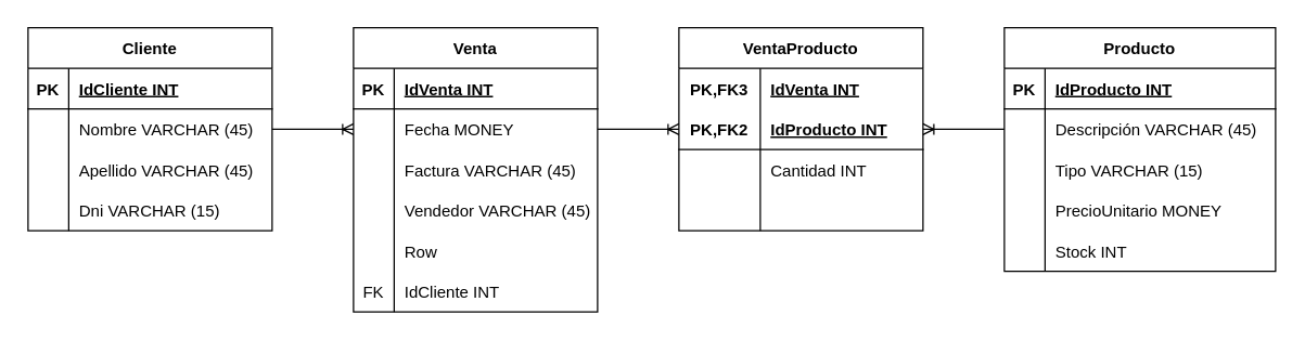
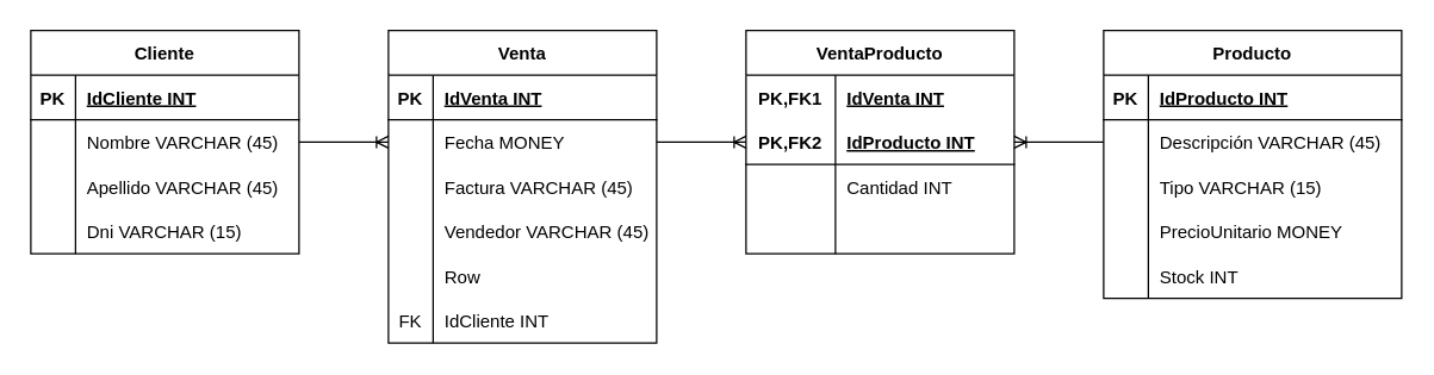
  <mxCell id="0" />
  <mxCell id="1" parent="0" />
  <mxCell id="2" value="Cliente" style="shape=table;startSize=30;container=1;collapsible=1;childLayout=tableLayout;fixedRows=1;rowLines=0;fontStyle=1;align=center;resizeLast=1;" vertex="1" parent="1"><mxGeometry x="20" y="20" width="180" height="150" as="geometry" /></mxCell>
  <mxCell id="3" value="" style="shape=tableRow;horizontal=0;startSize=0;swimlaneHead=0;swimlaneBody=0;fillColor=none;collapsible=0;dropTarget=0;points=[[0,0.5],[1,0.5]];portConstraint=eastwest;top=0;left=0;right=0;bottom=1;" vertex="1" parent="2"><mxGeometry y="30" width="180" height="30" as="geometry" /></mxCell>
  <mxCell id="4" value="PK" style="shape=partialRectangle;connectable=0;fillColor=none;top=0;left=0;bottom=0;right=0;fontStyle=1;overflow=hidden;" vertex="1" parent="3"><mxGeometry width="30" height="30" as="geometry"><mxRectangle width="30" height="30" as="alternateBounds" /></mxGeometry></mxCell>
  <mxCell id="5" value="IdCliente INT" style="shape=partialRectangle;connectable=0;fillColor=none;top=0;left=0;bottom=0;right=0;align=left;spacingLeft=6;fontStyle=5;overflow=hidden;" vertex="1" parent="3"><mxGeometry x="30" width="150" height="30" as="geometry"><mxRectangle width="150" height="30" as="alternateBounds" /></mxGeometry></mxCell>
  <mxCell id="6" value="" style="shape=tableRow;horizontal=0;startSize=0;swimlaneHead=0;swimlaneBody=0;fillColor=none;collapsible=0;dropTarget=0;points=[[0,0.5],[1,0.5]];portConstraint=eastwest;top=0;left=0;right=0;bottom=0;" vertex="1" parent="2"><mxGeometry y="60" width="180" height="30" as="geometry" /></mxCell>
  <mxCell id="7" value="" style="shape=partialRectangle;connectable=0;fillColor=none;top=0;left=0;bottom=0;right=0;editable=1;overflow=hidden;" vertex="1" parent="6"><mxGeometry width="30" height="30" as="geometry"><mxRectangle width="30" height="30" as="alternateBounds" /></mxGeometry></mxCell>
  <mxCell id="8" value="Nombre VARCHAR (45)" style="shape=partialRectangle;connectable=0;fillColor=none;top=0;left=0;bottom=0;right=0;align=left;spacingLeft=6;overflow=hidden;" vertex="1" parent="6"><mxGeometry x="30" width="150" height="30" as="geometry"><mxRectangle width="150" height="30" as="alternateBounds" /></mxGeometry></mxCell>
  <mxCell id="9" value="" style="shape=tableRow;horizontal=0;startSize=0;swimlaneHead=0;swimlaneBody=0;fillColor=none;collapsible=0;dropTarget=0;points=[[0,0.5],[1,0.5]];portConstraint=eastwest;top=0;left=0;right=0;bottom=0;" vertex="1" parent="2"><mxGeometry y="90" width="180" height="30" as="geometry" /></mxCell>
  <mxCell id="10" value="" style="shape=partialRectangle;connectable=0;fillColor=none;top=0;left=0;bottom=0;right=0;editable=1;overflow=hidden;" vertex="1" parent="9"><mxGeometry width="30" height="30" as="geometry"><mxRectangle width="30" height="30" as="alternateBounds" /></mxGeometry></mxCell>
  <mxCell id="11" value="Apellido VARCHAR (45)" style="shape=partialRectangle;connectable=0;fillColor=none;top=0;left=0;bottom=0;right=0;align=left;spacingLeft=6;overflow=hidden;" vertex="1" parent="9"><mxGeometry x="30" width="150" height="30" as="geometry"><mxRectangle width="150" height="30" as="alternateBounds" /></mxGeometry></mxCell>
  <mxCell id="12" value="" style="shape=tableRow;horizontal=0;startSize=0;swimlaneHead=0;swimlaneBody=0;fillColor=none;collapsible=0;dropTarget=0;points=[[0,0.5],[1,0.5]];portConstraint=eastwest;top=0;left=0;right=0;bottom=0;" vertex="1" parent="2"><mxGeometry y="120" width="180" height="30" as="geometry" /></mxCell>
  <mxCell id="13" value="" style="shape=partialRectangle;connectable=0;fillColor=none;top=0;left=0;bottom=0;right=0;editable=1;overflow=hidden;" vertex="1" parent="12"><mxGeometry width="30" height="30" as="geometry"><mxRectangle width="30" height="30" as="alternateBounds" /></mxGeometry></mxCell>
  <mxCell id="14" value="Dni VARCHAR (15)" style="shape=partialRectangle;connectable=0;fillColor=none;top=0;left=0;bottom=0;right=0;align=left;spacingLeft=6;overflow=hidden;" vertex="1" parent="12"><mxGeometry x="30" width="150" height="30" as="geometry"><mxRectangle width="150" height="30" as="alternateBounds" /></mxGeometry></mxCell>
  <mxCell id="15" value="Venta" style="shape=table;startSize=30;container=1;collapsible=1;childLayout=tableLayout;fixedRows=1;rowLines=0;fontStyle=1;align=center;resizeLast=1;" vertex="1" parent="1"><mxGeometry x="260" y="20" width="180" height="210" as="geometry" /></mxCell>
  <mxCell id="16" value="" style="shape=tableRow;horizontal=0;startSize=0;swimlaneHead=0;swimlaneBody=0;fillColor=none;collapsible=0;dropTarget=0;points=[[0,0.5],[1,0.5]];portConstraint=eastwest;top=0;left=0;right=0;bottom=1;" vertex="1" parent="15"><mxGeometry y="30" width="180" height="30" as="geometry" /></mxCell>
  <mxCell id="17" value="PK" style="shape=partialRectangle;connectable=0;fillColor=none;top=0;left=0;bottom=0;right=0;fontStyle=1;overflow=hidden;" vertex="1" parent="16"><mxGeometry width="30" height="30" as="geometry"><mxRectangle width="30" height="30" as="alternateBounds" /></mxGeometry></mxCell>
  <mxCell id="18" value="IdVenta INT" style="shape=partialRectangle;connectable=0;fillColor=none;top=0;left=0;bottom=0;right=0;align=left;spacingLeft=6;fontStyle=5;overflow=hidden;" vertex="1" parent="16"><mxGeometry x="30" width="150" height="30" as="geometry"><mxRectangle width="150" height="30" as="alternateBounds" /></mxGeometry></mxCell>
  <mxCell id="19" value="" style="shape=tableRow;horizontal=0;startSize=0;swimlaneHead=0;swimlaneBody=0;fillColor=none;collapsible=0;dropTarget=0;points=[[0,0.5],[1,0.5]];portConstraint=eastwest;top=0;left=0;right=0;bottom=0;" vertex="1" parent="15"><mxGeometry y="60" width="180" height="30" as="geometry" /></mxCell>
  <mxCell id="20" value="" style="shape=partialRectangle;connectable=0;fillColor=none;top=0;left=0;bottom=0;right=0;editable=1;overflow=hidden;" vertex="1" parent="19"><mxGeometry width="30" height="30" as="geometry"><mxRectangle width="30" height="30" as="alternateBounds" /></mxGeometry></mxCell>
  <mxCell id="21" value="Fecha MONEY" style="shape=partialRectangle;connectable=0;fillColor=none;top=0;left=0;bottom=0;right=0;align=left;spacingLeft=6;overflow=hidden;" vertex="1" parent="19"><mxGeometry x="30" width="150" height="30" as="geometry"><mxRectangle width="150" height="30" as="alternateBounds" /></mxGeometry></mxCell>
  <mxCell id="22" value="" style="shape=tableRow;horizontal=0;startSize=0;swimlaneHead=0;swimlaneBody=0;fillColor=none;collapsible=0;dropTarget=0;points=[[0,0.5],[1,0.5]];portConstraint=eastwest;top=0;left=0;right=0;bottom=0;" vertex="1" parent="15"><mxGeometry y="90" width="180" height="30" as="geometry" /></mxCell>
  <mxCell id="23" value="" style="shape=partialRectangle;connectable=0;fillColor=none;top=0;left=0;bottom=0;right=0;editable=1;overflow=hidden;" vertex="1" parent="22"><mxGeometry width="30" height="30" as="geometry"><mxRectangle width="30" height="30" as="alternateBounds" /></mxGeometry></mxCell>
  <mxCell id="24" value="Factura VARCHAR (45)" style="shape=partialRectangle;connectable=0;fillColor=none;top=0;left=0;bottom=0;right=0;align=left;spacingLeft=6;overflow=hidden;" vertex="1" parent="22"><mxGeometry x="30" width="150" height="30" as="geometry"><mxRectangle width="150" height="30" as="alternateBounds" /></mxGeometry></mxCell>
  <mxCell id="25" value="" style="shape=tableRow;horizontal=0;startSize=0;swimlaneHead=0;swimlaneBody=0;fillColor=none;collapsible=0;dropTarget=0;points=[[0,0.5],[1,0.5]];portConstraint=eastwest;top=0;left=0;right=0;bottom=0;" vertex="1" parent="15"><mxGeometry y="120" width="180" height="30" as="geometry" /></mxCell>
  <mxCell id="26" value="" style="shape=partialRectangle;connectable=0;fillColor=none;top=0;left=0;bottom=0;right=0;editable=1;overflow=hidden;" vertex="1" parent="25"><mxGeometry width="30" height="30" as="geometry"><mxRectangle width="30" height="30" as="alternateBounds" /></mxGeometry></mxCell>
  <mxCell id="27" value="Vendedor VARCHAR (45)" style="shape=partialRectangle;connectable=0;fillColor=none;top=0;left=0;bottom=0;right=0;align=left;spacingLeft=6;overflow=hidden;" vertex="1" parent="25"><mxGeometry x="30" width="150" height="30" as="geometry"><mxRectangle width="150" height="30" as="alternateBounds" /></mxGeometry></mxCell>
  <mxCell id="28" value="" style="shape=tableRow;horizontal=0;startSize=0;swimlaneHead=0;swimlaneBody=0;fillColor=none;collapsible=0;dropTarget=0;points=[[0,0.5],[1,0.5]];portConstraint=eastwest;top=0;left=0;right=0;bottom=0;" vertex="1" parent="15"><mxGeometry y="150" width="180" height="30" as="geometry" /></mxCell>
  <mxCell id="29" value="" style="shape=partialRectangle;connectable=0;fillColor=none;top=0;left=0;bottom=0;right=0;editable=1;overflow=hidden;" vertex="1" parent="28"><mxGeometry width="30" height="30" as="geometry"><mxRectangle width="30" height="30" as="alternateBounds" /></mxGeometry></mxCell>
  <mxCell id="30" value="Row" style="shape=partialRectangle;connectable=0;fillColor=none;top=0;left=0;bottom=0;right=0;align=left;spacingLeft=6;overflow=hidden;" vertex="1" parent="28"><mxGeometry x="30" width="150" height="30" as="geometry"><mxRectangle width="150" height="30" as="alternateBounds" /></mxGeometry></mxCell>
  <mxCell id="31" value="" style="shape=tableRow;horizontal=0;startSize=0;swimlaneHead=0;swimlaneBody=0;fillColor=none;collapsible=0;dropTarget=0;points=[[0,0.5],[1,0.5]];portConstraint=eastwest;top=0;left=0;right=0;bottom=0;" vertex="1" parent="15"><mxGeometry y="180" width="180" height="30" as="geometry" /></mxCell>
  <mxCell id="32" value="FK" style="shape=partialRectangle;connectable=0;fillColor=none;top=0;left=0;bottom=0;right=0;fontStyle=0;overflow=hidden;" vertex="1" parent="31"><mxGeometry width="30" height="30" as="geometry"><mxRectangle width="30" height="30" as="alternateBounds" /></mxGeometry></mxCell>
  <mxCell id="33" value="IdCliente INT" style="shape=partialRectangle;connectable=0;fillColor=none;top=0;left=0;bottom=0;right=0;align=left;spacingLeft=6;fontStyle=0;overflow=hidden;" vertex="1" parent="31"><mxGeometry x="30" width="150" height="30" as="geometry"><mxRectangle width="150" height="30" as="alternateBounds" /></mxGeometry></mxCell>
  <mxCell id="34" value="Producto" style="shape=table;startSize=30;container=1;collapsible=1;childLayout=tableLayout;fixedRows=1;rowLines=0;fontStyle=1;align=center;resizeLast=1;" vertex="1" parent="1"><mxGeometry x="740" y="20" width="200" height="180" as="geometry" /></mxCell>
  <mxCell id="35" value="" style="shape=tableRow;horizontal=0;startSize=0;swimlaneHead=0;swimlaneBody=0;fillColor=none;collapsible=0;dropTarget=0;points=[[0,0.5],[1,0.5]];portConstraint=eastwest;top=0;left=0;right=0;bottom=1;" vertex="1" parent="34"><mxGeometry y="30" width="200" height="30" as="geometry" /></mxCell>
  <mxCell id="36" value="PK" style="shape=partialRectangle;connectable=0;fillColor=none;top=0;left=0;bottom=0;right=0;fontStyle=1;overflow=hidden;" vertex="1" parent="35"><mxGeometry width="30" height="30" as="geometry"><mxRectangle width="30" height="30" as="alternateBounds" /></mxGeometry></mxCell>
  <mxCell id="37" value="IdProducto INT" style="shape=partialRectangle;connectable=0;fillColor=none;top=0;left=0;bottom=0;right=0;align=left;spacingLeft=6;fontStyle=5;overflow=hidden;" vertex="1" parent="35"><mxGeometry x="30" width="170" height="30" as="geometry"><mxRectangle width="170" height="30" as="alternateBounds" /></mxGeometry></mxCell>
  <mxCell id="38" value="" style="shape=tableRow;horizontal=0;startSize=0;swimlaneHead=0;swimlaneBody=0;fillColor=none;collapsible=0;dropTarget=0;points=[[0,0.5],[1,0.5]];portConstraint=eastwest;top=0;left=0;right=0;bottom=0;" vertex="1" parent="34"><mxGeometry y="60" width="200" height="30" as="geometry" /></mxCell>
  <mxCell id="39" value="" style="shape=partialRectangle;connectable=0;fillColor=none;top=0;left=0;bottom=0;right=0;editable=1;overflow=hidden;" vertex="1" parent="38"><mxGeometry width="30" height="30" as="geometry"><mxRectangle width="30" height="30" as="alternateBounds" /></mxGeometry></mxCell>
  <mxCell id="40" value="Descripción VARCHAR (45)" style="shape=partialRectangle;connectable=0;fillColor=none;top=0;left=0;bottom=0;right=0;align=left;spacingLeft=6;overflow=hidden;" vertex="1" parent="38"><mxGeometry x="30" width="170" height="30" as="geometry"><mxRectangle width="170" height="30" as="alternateBounds" /></mxGeometry></mxCell>
  <mxCell id="41" value="" style="shape=tableRow;horizontal=0;startSize=0;swimlaneHead=0;swimlaneBody=0;fillColor=none;collapsible=0;dropTarget=0;points=[[0,0.5],[1,0.5]];portConstraint=eastwest;top=0;left=0;right=0;bottom=0;" vertex="1" parent="34"><mxGeometry y="90" width="200" height="30" as="geometry" /></mxCell>
  <mxCell id="42" value="" style="shape=partialRectangle;connectable=0;fillColor=none;top=0;left=0;bottom=0;right=0;editable=1;overflow=hidden;" vertex="1" parent="41"><mxGeometry width="30" height="30" as="geometry"><mxRectangle width="30" height="30" as="alternateBounds" /></mxGeometry></mxCell>
  <mxCell id="43" value="Tipo VARCHAR (15)" style="shape=partialRectangle;connectable=0;fillColor=none;top=0;left=0;bottom=0;right=0;align=left;spacingLeft=6;overflow=hidden;" vertex="1" parent="41"><mxGeometry x="30" width="170" height="30" as="geometry"><mxRectangle width="170" height="30" as="alternateBounds" /></mxGeometry></mxCell>
  <mxCell id="44" value="" style="shape=tableRow;horizontal=0;startSize=0;swimlaneHead=0;swimlaneBody=0;fillColor=none;collapsible=0;dropTarget=0;points=[[0,0.5],[1,0.5]];portConstraint=eastwest;top=0;left=0;right=0;bottom=0;" vertex="1" parent="34"><mxGeometry y="120" width="200" height="30" as="geometry" /></mxCell>
  <mxCell id="45" value="" style="shape=partialRectangle;connectable=0;fillColor=none;top=0;left=0;bottom=0;right=0;editable=1;overflow=hidden;" vertex="1" parent="44"><mxGeometry width="30" height="30" as="geometry"><mxRectangle width="30" height="30" as="alternateBounds" /></mxGeometry></mxCell>
  <mxCell id="46" value="PrecioUnitario MONEY" style="shape=partialRectangle;connectable=0;fillColor=none;top=0;left=0;bottom=0;right=0;align=left;spacingLeft=6;overflow=hidden;" vertex="1" parent="44"><mxGeometry x="30" width="170" height="30" as="geometry"><mxRectangle width="170" height="30" as="alternateBounds" /></mxGeometry></mxCell>
  <mxCell id="47" value="" style="shape=tableRow;horizontal=0;startSize=0;swimlaneHead=0;swimlaneBody=0;fillColor=none;collapsible=0;dropTarget=0;points=[[0,0.5],[1,0.5]];portConstraint=eastwest;top=0;left=0;right=0;bottom=0;" vertex="1" parent="34"><mxGeometry y="150" width="200" height="30" as="geometry" /></mxCell>
  <mxCell id="48" value="" style="shape=partialRectangle;connectable=0;fillColor=none;top=0;left=0;bottom=0;right=0;editable=1;overflow=hidden;" vertex="1" parent="47"><mxGeometry width="30" height="30" as="geometry"><mxRectangle width="30" height="30" as="alternateBounds" /></mxGeometry></mxCell>
  <mxCell id="49" value="Stock INT" style="shape=partialRectangle;connectable=0;fillColor=none;top=0;left=0;bottom=0;right=0;align=left;spacingLeft=6;overflow=hidden;" vertex="1" parent="47"><mxGeometry x="30" width="170" height="30" as="geometry"><mxRectangle width="170" height="30" as="alternateBounds" /></mxGeometry></mxCell>
  <mxCell id="50" value="VentaProducto" style="shape=table;startSize=30;container=1;collapsible=1;childLayout=tableLayout;fixedRows=1;rowLines=0;fontStyle=1;align=center;resizeLast=1;" vertex="1" parent="1"><mxGeometry x="500" y="20" width="180" height="150" as="geometry" /></mxCell>
  <mxCell id="51" value="" style="shape=tableRow;horizontal=0;startSize=0;swimlaneHead=0;swimlaneBody=0;fillColor=none;collapsible=0;dropTarget=0;points=[[0,0.5],[1,0.5]];portConstraint=eastwest;top=0;left=0;right=0;bottom=0;" vertex="1" parent="50"><mxGeometry y="30" width="180" height="30" as="geometry" /></mxCell>
- <mxCell id="52" value="PK,FK3" style="shape=partialRectangle;connectable=0;fillColor=none;top=0;left=0;bottom=0;right=0;fontStyle=1;overflow=hidden;" vertex="1" parent="51"><mxGeometry width="60" height="30" as="geometry"><mxRectangle width="60" height="30" as="alternateBounds" /></mxGeometry></mxCell>
+ <mxCell id="52" value="PK,FK1" style="shape=partialRectangle;connectable=0;fillColor=none;top=0;left=0;bottom=0;right=0;fontStyle=1;overflow=hidden;" vertex="1" parent="51"><mxGeometry width="60" height="30" as="geometry"><mxRectangle width="60" height="30" as="alternateBounds" /></mxGeometry></mxCell>
  <mxCell id="53" value="IdVenta INT" style="shape=partialRectangle;connectable=0;fillColor=none;top=0;left=0;bottom=0;right=0;align=left;spacingLeft=6;fontStyle=5;overflow=hidden;" vertex="1" parent="51"><mxGeometry x="60" width="120" height="30" as="geometry"><mxRectangle width="120" height="30" as="alternateBounds" /></mxGeometry></mxCell>
  <mxCell id="54" value="" style="shape=tableRow;horizontal=0;startSize=0;swimlaneHead=0;swimlaneBody=0;fillColor=none;collapsible=0;dropTarget=0;points=[[0,0.5],[1,0.5]];portConstraint=eastwest;top=0;left=0;right=0;bottom=1;" vertex="1" parent="50"><mxGeometry y="60" width="180" height="30" as="geometry" /></mxCell>
  <mxCell id="55" value="PK,FK2" style="shape=partialRectangle;connectable=0;fillColor=none;top=0;left=0;bottom=0;right=0;fontStyle=1;overflow=hidden;" vertex="1" parent="54"><mxGeometry width="60" height="30" as="geometry"><mxRectangle width="60" height="30" as="alternateBounds" /></mxGeometry></mxCell>
  <mxCell id="56" value="IdProducto INT" style="shape=partialRectangle;connectable=0;fillColor=none;top=0;left=0;bottom=0;right=0;align=left;spacingLeft=6;fontStyle=5;overflow=hidden;" vertex="1" parent="54"><mxGeometry x="60" width="120" height="30" as="geometry"><mxRectangle width="120" height="30" as="alternateBounds" /></mxGeometry></mxCell>
  <mxCell id="57" value="" style="shape=tableRow;horizontal=0;startSize=0;swimlaneHead=0;swimlaneBody=0;fillColor=none;collapsible=0;dropTarget=0;points=[[0,0.5],[1,0.5]];portConstraint=eastwest;top=0;left=0;right=0;bottom=0;" vertex="1" parent="50"><mxGeometry y="90" width="180" height="30" as="geometry" /></mxCell>
  <mxCell id="58" value="" style="shape=partialRectangle;connectable=0;fillColor=none;top=0;left=0;bottom=0;right=0;editable=1;overflow=hidden;" vertex="1" parent="57"><mxGeometry width="60" height="30" as="geometry"><mxRectangle width="60" height="30" as="alternateBounds" /></mxGeometry></mxCell>
  <mxCell id="59" value="Cantidad INT" style="shape=partialRectangle;connectable=0;fillColor=none;top=0;left=0;bottom=0;right=0;align=left;spacingLeft=6;overflow=hidden;" vertex="1" parent="57"><mxGeometry x="60" width="120" height="30" as="geometry"><mxRectangle width="120" height="30" as="alternateBounds" /></mxGeometry></mxCell>
  <mxCell id="60" value="" style="shape=tableRow;horizontal=0;startSize=0;swimlaneHead=0;swimlaneBody=0;fillColor=none;collapsible=0;dropTarget=0;points=[[0,0.5],[1,0.5]];portConstraint=eastwest;top=0;left=0;right=0;bottom=0;" vertex="1" parent="50"><mxGeometry y="120" width="180" height="30" as="geometry" /></mxCell>
  <mxCell id="61" value="" style="shape=partialRectangle;connectable=0;fillColor=none;top=0;left=0;bottom=0;right=0;editable=1;overflow=hidden;" vertex="1" parent="60"><mxGeometry width="60" height="30" as="geometry"><mxRectangle width="60" height="30" as="alternateBounds" /></mxGeometry></mxCell>
  <mxCell id="62" value="" style="shape=partialRectangle;connectable=0;fillColor=none;top=0;left=0;bottom=0;right=0;align=left;spacingLeft=6;overflow=hidden;" vertex="1" parent="60"><mxGeometry x="60" width="120" height="30" as="geometry"><mxRectangle width="120" height="30" as="alternateBounds" /></mxGeometry></mxCell>
  <mxCell id="63" value="" style="edgeStyle=entityRelationEdgeStyle;fontSize=12;html=1;endArrow=ERoneToMany;rounded=0;exitX=1;exitY=0.5;exitDx=0;exitDy=0;entryX=0;entryY=0.5;entryDx=0;entryDy=0;" edge="1" parent="1" source="6" target="19"><mxGeometry width="100" height="100" relative="1" as="geometry"><mxPoint x="130" y="390" as="sourcePoint" /><mxPoint x="230" y="290" as="targetPoint" /></mxGeometry></mxCell>
  <mxCell id="64" value="" style="edgeStyle=entityRelationEdgeStyle;fontSize=12;html=1;endArrow=ERoneToMany;rounded=0;exitX=1;exitY=0.5;exitDx=0;exitDy=0;entryX=0;entryY=0.5;entryDx=0;entryDy=0;" edge="1" parent="1" source="19" target="54"><mxGeometry width="100" height="100" relative="1" as="geometry"><mxPoint x="480" y="94.5" as="sourcePoint" /><mxPoint x="530" y="95" as="targetPoint" /></mxGeometry></mxCell>
  <mxCell id="65" value="" style="edgeStyle=entityRelationEdgeStyle;fontSize=12;html=1;endArrow=ERoneToMany;rounded=0;exitX=0;exitY=0.5;exitDx=0;exitDy=0;entryX=1;entryY=0.5;entryDx=0;entryDy=0;" edge="1" parent="1" source="38" target="54"><mxGeometry width="100" height="100" relative="1" as="geometry"><mxPoint x="740" y="200" as="sourcePoint" /><mxPoint x="840" y="200" as="targetPoint" /></mxGeometry></mxCell>
